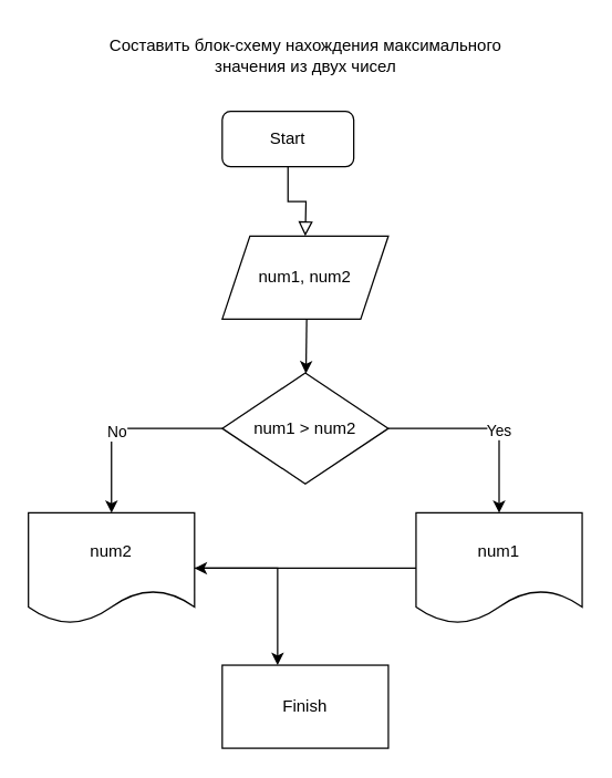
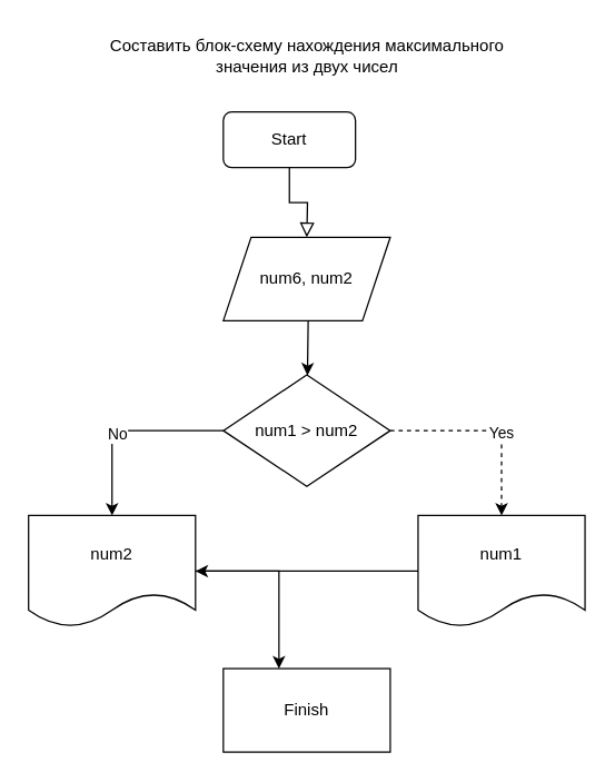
  <mxCell id="0" />
  <mxCell id="1" parent="0" />
  <mxCell id="2" value="" style="rounded=0;html=1;jettySize=auto;orthogonalLoop=1;fontSize=11;endArrow=block;endFill=0;endSize=8;strokeWidth=1;shadow=0;labelBackgroundColor=none;edgeStyle=orthogonalEdgeStyle;" parent="1" source="3" edge="1"><mxGeometry relative="1" as="geometry"><mxPoint x="220" y="170" as="targetPoint" /></mxGeometry></mxCell>
  <mxCell id="3" value="Start" style="rounded=1;whiteSpace=wrap;html=1;fontSize=12;glass=0;strokeWidth=1;shadow=0;" parent="1" vertex="1"><mxGeometry x="160" y="80" width="95" height="40" as="geometry" /></mxCell>
- <mxCell id="4" value="num1, num2" style="shape=parallelogram;perimeter=parallelogramPerimeter;whiteSpace=wrap;html=1;fixedSize=1;" vertex="1" parent="1"><mxGeometry x="160" y="170" width="120" height="60" as="geometry" /></mxCell>
+ <mxCell id="4" value="num6, num2" style="shape=parallelogram;perimeter=parallelogramPerimeter;whiteSpace=wrap;html=1;fixedSize=1;" vertex="1" parent="1"><mxGeometry x="160" y="170" width="120" height="60" as="geometry" /></mxCell>
  <mxCell id="5" value="" style="edgeStyle=orthogonalEdgeStyle;rounded=0;orthogonalLoop=1;jettySize=auto;html=1;" edge="1" parent="1" source="9" target="12"><mxGeometry relative="1" as="geometry" /></mxCell>
  <mxCell id="6" value="No" style="edgeLabel;html=1;align=center;verticalAlign=middle;resizable=0;points=[];" vertex="1" connectable="0" parent="5"><mxGeometry x="0.092" y="2" relative="1" as="geometry"><mxPoint as="offset" /></mxGeometry></mxCell>
- <mxCell id="7" value="" style="edgeStyle=orthogonalEdgeStyle;rounded=0;orthogonalLoop=1;jettySize=auto;html=1;" edge="1" parent="1" source="9" target="13"><mxGeometry relative="1" as="geometry" /></mxCell>
+ <mxCell id="7" value="" style="edgeStyle=orthogonalEdgeStyle;rounded=0;orthogonalLoop=1;jettySize=auto;html=1;dashed=1;" edge="1" parent="1" source="9" target="13"><mxGeometry relative="1" as="geometry" /></mxCell>
  <mxCell id="8" value="Yes" style="edgeLabel;html=1;align=center;verticalAlign=middle;resizable=0;points=[];" vertex="1" connectable="0" parent="7"><mxGeometry x="0.163" y="-1" relative="1" as="geometry"><mxPoint as="offset" /></mxGeometry></mxCell>
  <mxCell id="9" value="num1 &amp;gt; num2" style="rhombus;whiteSpace=wrap;html=1;" vertex="1" parent="1"><mxGeometry x="160" y="268.98" width="120" height="80" as="geometry" /></mxCell>
  <mxCell id="10" value="" style="endArrow=classic;html=1;rounded=0;exitX=0.425;exitY=1.017;exitDx=0;exitDy=0;exitPerimeter=0;" edge="1" parent="1" target="9"><mxGeometry width="50" height="50" relative="1" as="geometry"><mxPoint x="221" y="230" as="sourcePoint" /><mxPoint x="310" y="258.98" as="targetPoint" /></mxGeometry></mxCell>
  <mxCell id="11" value="" style="edgeStyle=orthogonalEdgeStyle;rounded=0;orthogonalLoop=1;jettySize=auto;html=1;" edge="1" parent="1" source="12" target="14"><mxGeometry relative="1" as="geometry"><Array as="points"><mxPoint x="200" y="410" /></Array></mxGeometry></mxCell>
  <mxCell id="12" value="num2" style="shape=document;whiteSpace=wrap;html=1;boundedLbl=1;" vertex="1" parent="1"><mxGeometry x="20" y="370" width="120" height="80" as="geometry" /></mxCell>
  <mxCell id="13" value="num1" style="shape=document;whiteSpace=wrap;html=1;boundedLbl=1;" vertex="1" parent="1"><mxGeometry x="300" y="370" width="120" height="80" as="geometry" /></mxCell>
  <mxCell id="14" value="Finish" style="whiteSpace=wrap;html=1;rounded=0;" vertex="1" parent="1"><mxGeometry x="160" y="480" width="120" height="60" as="geometry" /></mxCell>
  <mxCell id="15" style="edgeStyle=orthogonalEdgeStyle;rounded=0;orthogonalLoop=1;jettySize=auto;html=1;" edge="1" parent="1" source="13" target="12"><mxGeometry relative="1" as="geometry" /></mxCell>
  <mxCell id="16" value="Составить блок-схему нахождения максимального &lt;br&gt;значения из двух чисел" style="text;html=1;align=center;verticalAlign=middle;resizable=0;points=[];autosize=1;strokeColor=none;fillColor=none;" vertex="1" parent="1"><mxGeometry x="65" y="20" width="310" height="40" as="geometry" /></mxCell>
